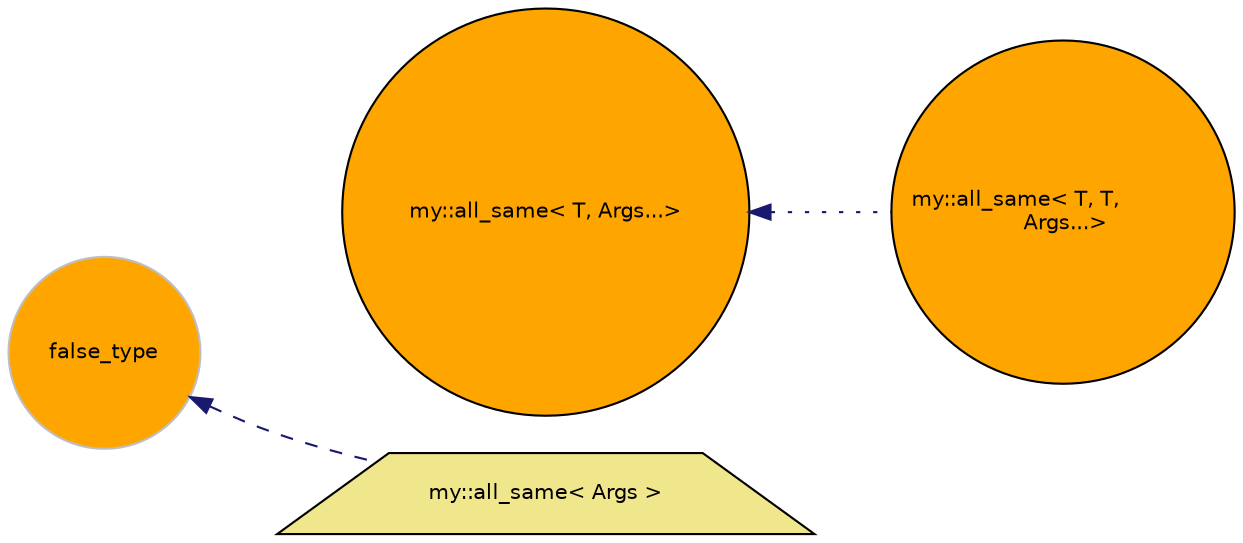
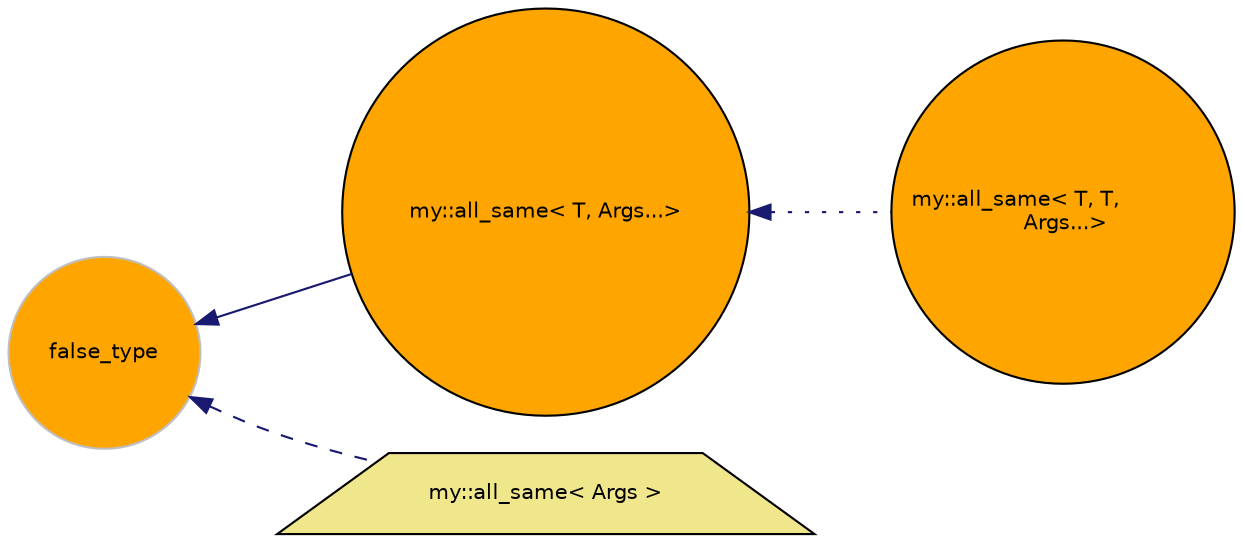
  digraph {
    rankdir=LR
    node [color=black fillcolor=orange fontname=Helvetica fontsize=10 shape=circle style=filled]
    edge [color=midnightblue dir=back fontname=Helvetica fontsize=10 labelfontname=Helvetica labelfontsize=10]
    n1 [color=grey75 height=0.2 label=false_type width=0.4]
    n2 [height=0.2 label="my::all_same\< T, Args...\>" width=0.4]
    n3 [fillcolor=khaki height=0.2 label="my::all_same\< Args \>" shape=trapezium width=0.4]
    n4 [height=0.2 label="my::all_same\< T, T,\l Args...\>" width=0.4]
+   n1 -> n2 [style=solid]
    n1 -> n3 [style=dashed]
    n2 -> n4 [style=dotted]
  }
